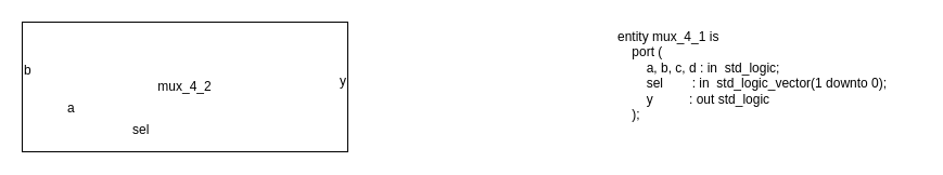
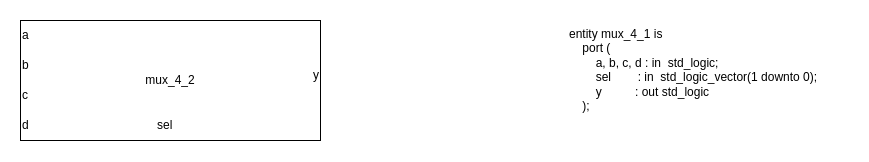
  <mxCell id="0" />
  <mxCell id="1" parent="0" />
  <mxCell id="2" value="entity mux_4_1 is&#10;    port (&#10;        a, b, c, d : in  std_logic;&#10;        sel        : in  std_logic_vector(1 downto 0);&#10;        y          : out std_logic&#10;    );" style="text;whiteSpace=wrap;html=1;" vertex="1" parent="1"><mxGeometry x="567" width="280" height="110" as="geometry" y="20" /></mxCell>
  <mxCell id="3" value="" style="rounded=0;whiteSpace=wrap;html=1;" vertex="1" parent="1"><mxGeometry width="300" height="120" as="geometry" x="20" y="20" /></mxCell>
- <mxCell id="4" value="a" style="text;html=1;align=left;verticalAlign=middle;resizable=0;points=[];autosize=1;strokeColor=none;fillColor=none;" vertex="1" parent="1"><mxGeometry x="60" y="85" width="30" height="30" as="geometry" /></mxCell>
+ <mxCell id="4" value="a" style="text;html=1;align=left;verticalAlign=middle;resizable=0;points=[];autosize=1;strokeColor=none;fillColor=none;" vertex="1" parent="1"><mxGeometry width="30" height="30" as="geometry" x="20" y="20" /></mxCell>
  <mxCell id="5" value="b" style="text;html=1;align=left;verticalAlign=middle;resizable=0;points=[];autosize=1;strokeColor=none;fillColor=none;" vertex="1" parent="1"><mxGeometry y="50" width="30" height="30" as="geometry" x="20" /></mxCell>
+ <mxCell id="6" value="c" style="text;html=1;align=left;verticalAlign=middle;resizable=0;points=[];autosize=1;strokeColor=none;fillColor=none;" vertex="1" parent="1"><mxGeometry y="80" width="30" height="30" as="geometry" x="20" /></mxCell>
  <mxCell id="7" value="y" style="text;html=1;align=right;verticalAlign=middle;resizable=0;points=[];autosize=1;strokeColor=none;fillColor=none;" vertex="1" parent="1"><mxGeometry x="290" y="60" width="30" height="30" as="geometry" /></mxCell>
  <mxCell id="8" value="mux_4_2" style="text;html=1;strokeColor=none;fillColor=none;align=center;verticalAlign=middle;whiteSpace=wrap;rounded=0;" vertex="1" parent="1"><mxGeometry x="140" y="65" width="60" height="30" as="geometry" /></mxCell>
- <mxCell id="10" value="sel" style="text;html=1;align=left;verticalAlign=middle;resizable=0;points=[];autosize=1;strokeColor=none;fillColor=none;" vertex="1" parent="1"><mxGeometry x="120" y="105" width="40" height="30" as="geometry" /></mxCell>
+ <mxCell id="9" value="d" style="text;html=1;align=left;verticalAlign=middle;resizable=0;points=[];autosize=1;strokeColor=none;fillColor=none;" vertex="1" parent="1"><mxGeometry y="110" width="30" height="30" as="geometry" x="20" /></mxCell>
+ <mxCell id="10" value="sel" style="text;html=1;align=left;verticalAlign=middle;resizable=0;points=[];autosize=1;strokeColor=none;fillColor=none;" vertex="1" parent="1"><mxGeometry x="155" y="110" width="40" height="30" as="geometry" /></mxCell>
